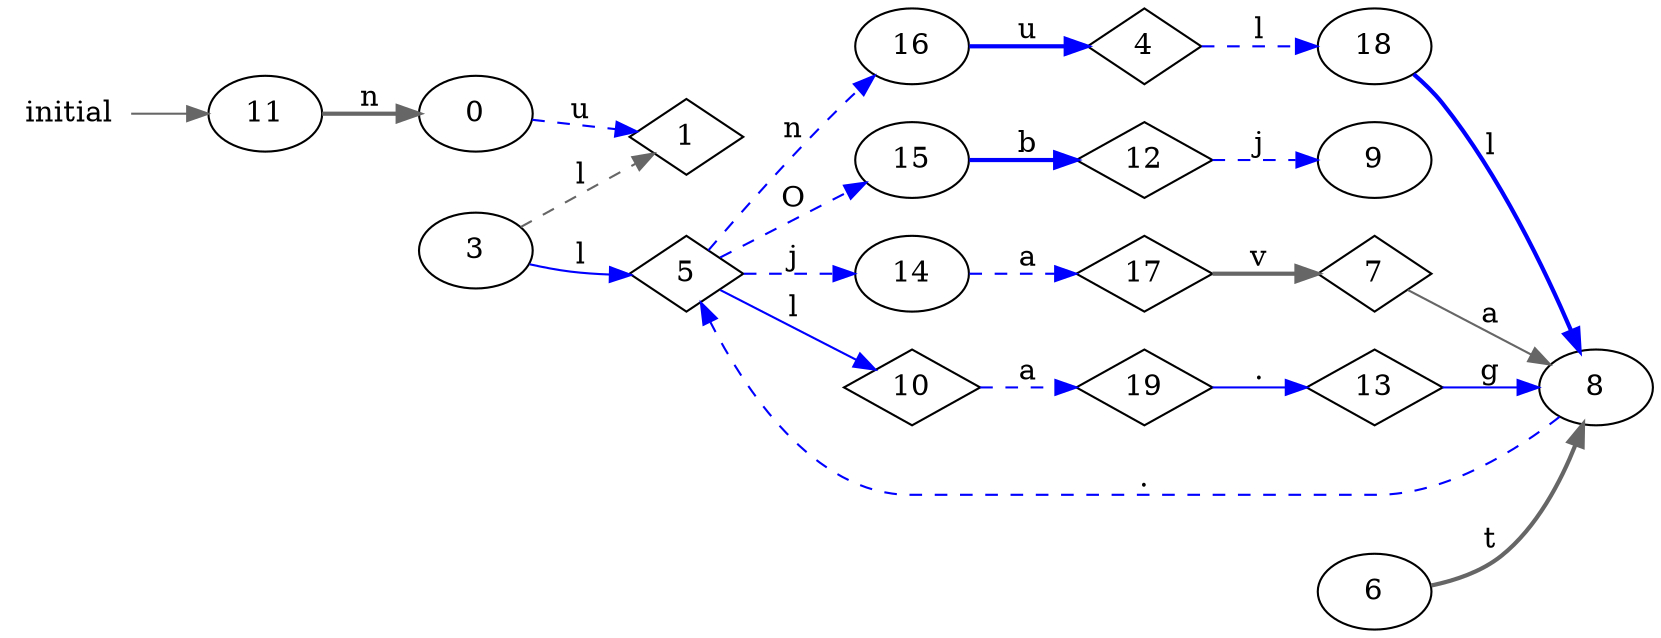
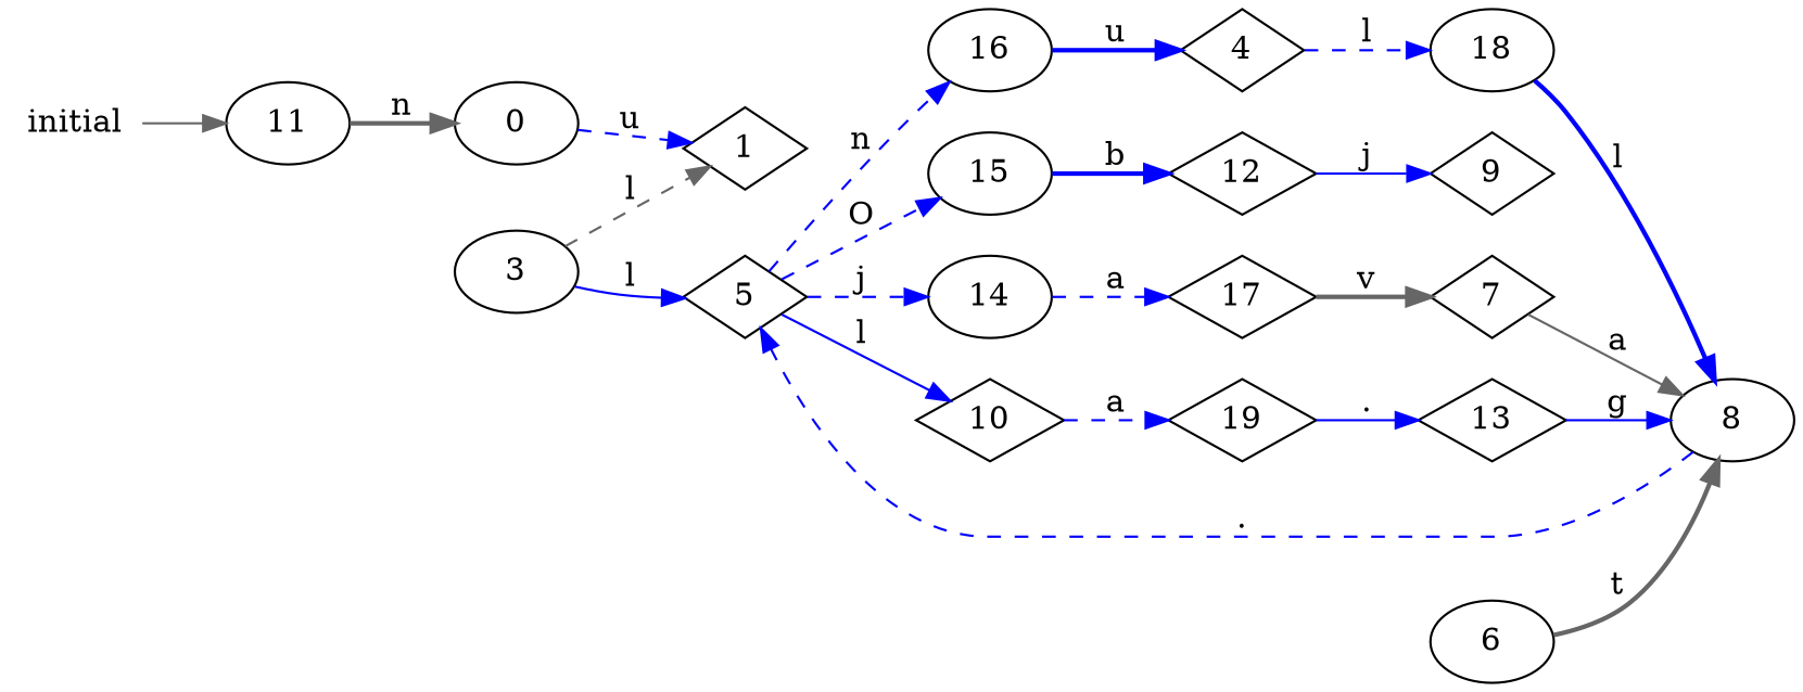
  digraph {
    rankdir=LR
    node [shape=ellipse]
    edge [color=blue style=dashed]
    1 [shape=diamond]
    0
    3
    5 [shape=diamond]
    16
    15
    14
    10 [shape=diamond]
    6
    8
    4 [shape=diamond]
    12 [shape=diamond]
    17 [shape=diamond]
    19 [shape=diamond]
    18
-   9
+   9 [shape=diamond]
    7 [shape=diamond]
    13 [shape=diamond]
    11
    initial [shape=plaintext]
    0 -> 1 [label=u]
    3 -> 1 [color=gray40 label=l]
    3 -> 5 [label=l style=solid]
    5 -> 16 [label=n]
    5 -> 15 [label=O]
    5 -> 14 [label=j]
    5 -> 10 [label=l style=solid]
    16 -> 4 [label=u style=bold]
    15 -> 12 [label=b style=bold]
    14 -> 17 [label=a]
    10 -> 19 [label=a]
    6 -> 8 [color=gray40 label=t style=bold]
    8 -> 5 [label="."]
    4 -> 18 [label=l]
-   12 -> 9 [label=j]
+   12 -> 9 [label=j style=solid]
    17 -> 7 [color=gray40 label=v style=bold]
    19 -> 13 [label="." style=solid]
    18 -> 8 [label=l style=bold]
    7 -> 8 [color=gray40 label=a style=solid]
    13 -> 8 [label=g style=solid]
    11 -> 0 [color=gray40 label=n style=bold]
    initial -> 11 [color=gray40 style=solid]
  }
